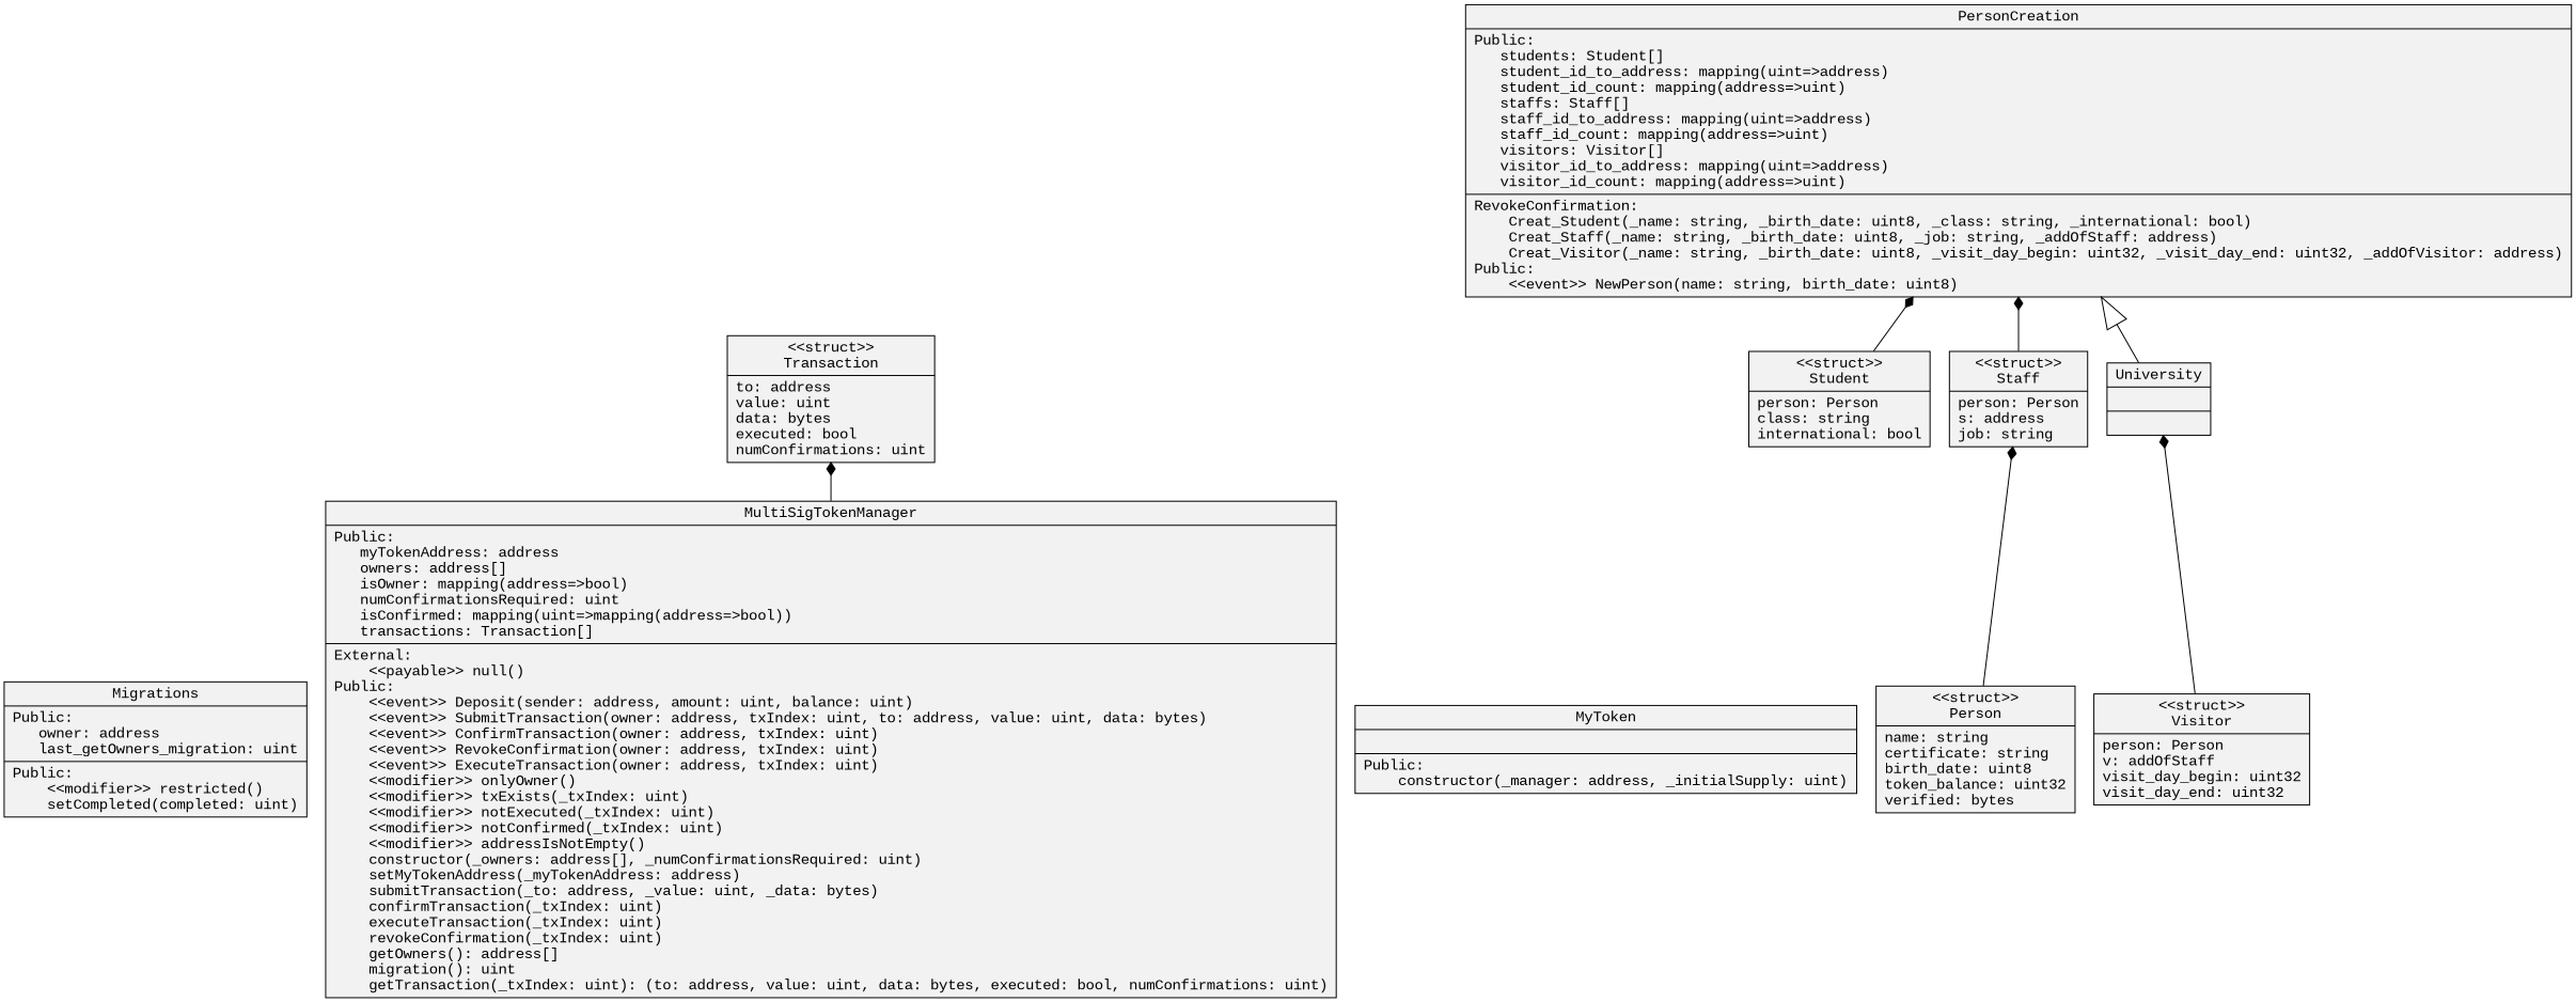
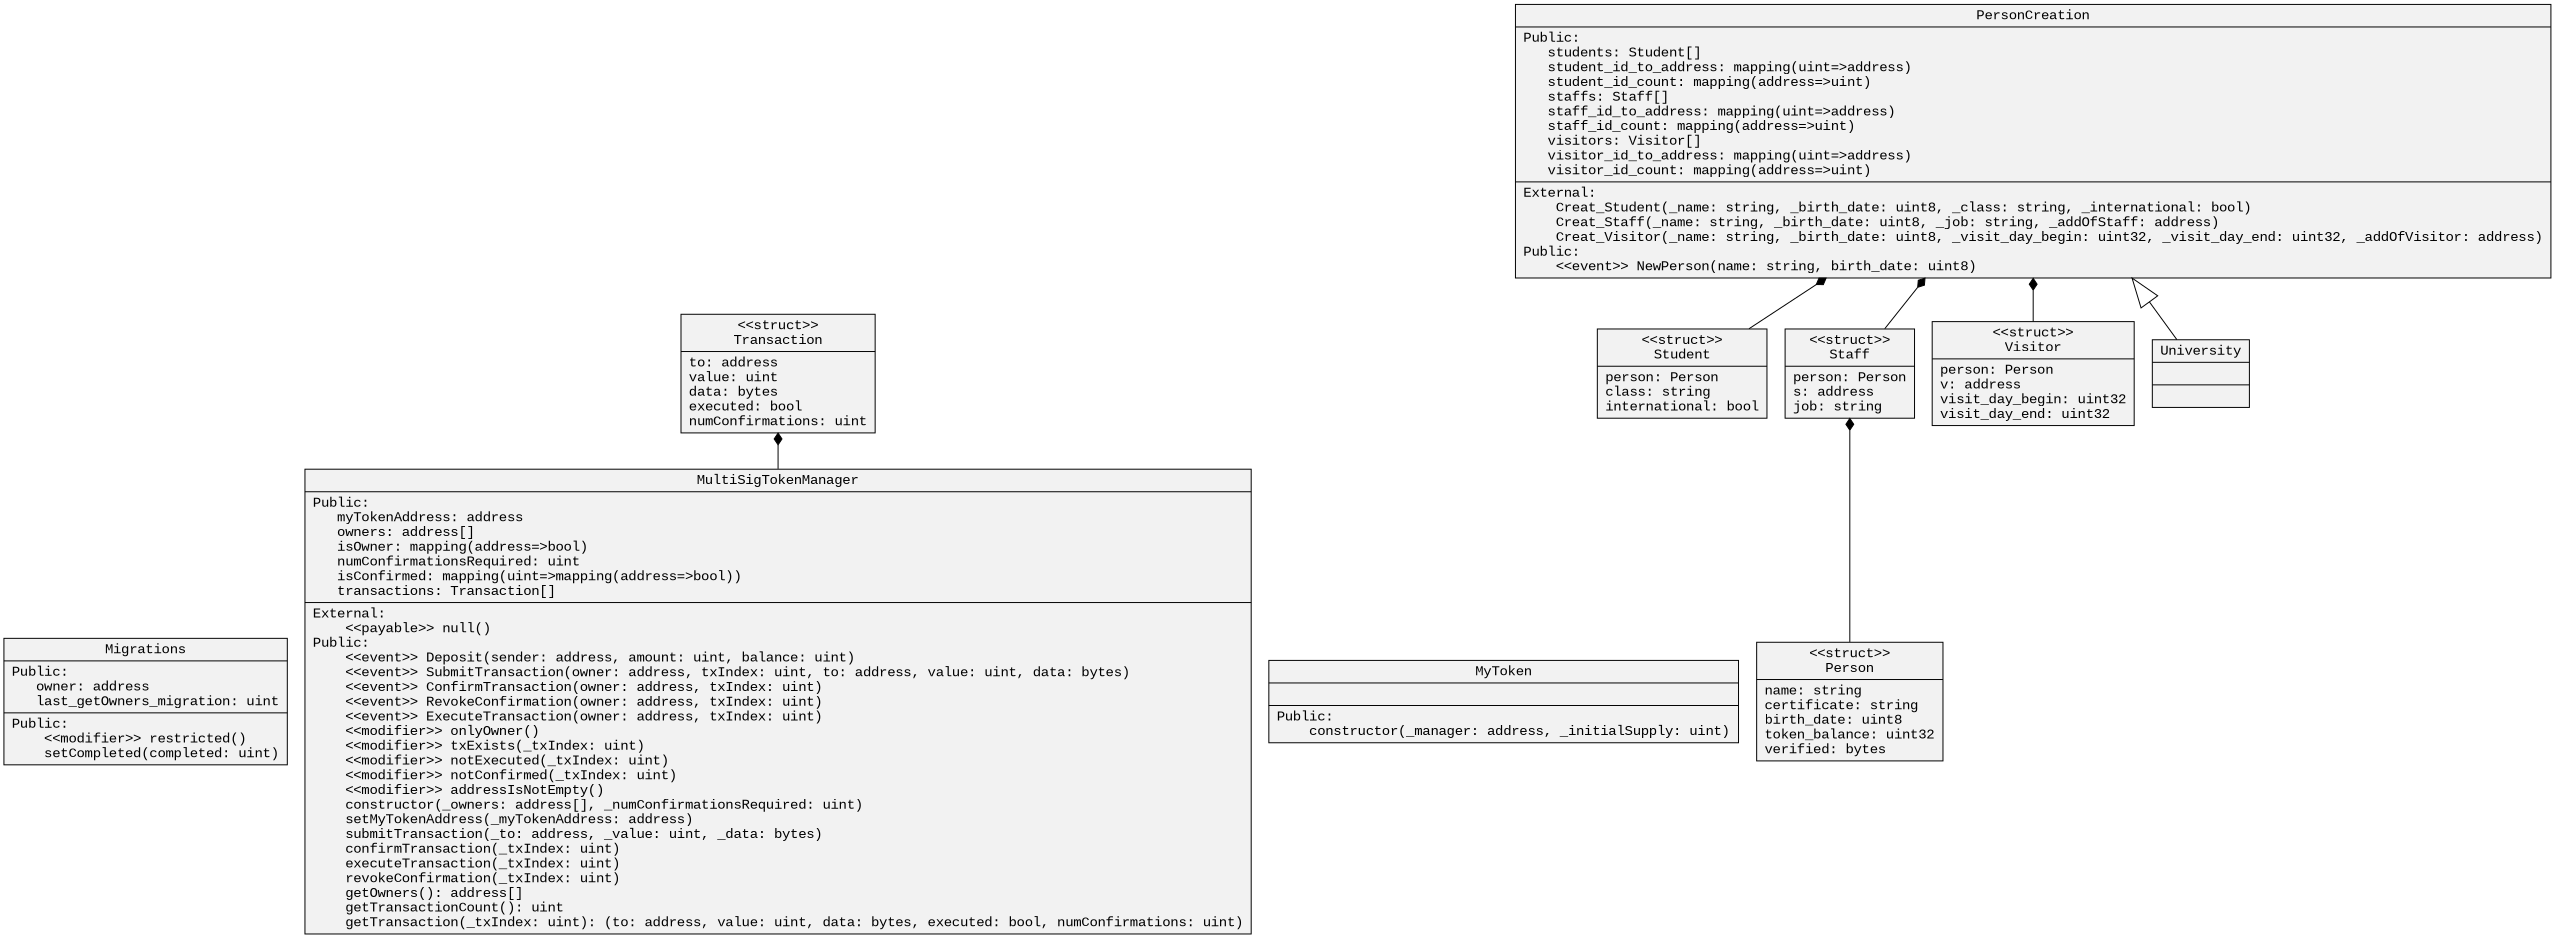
  digraph {
    arrowhead=open
    color=black
    fontname="Liberation Mono"
    rankdir=BT
    node [fillcolor=gray95 fontname="Liberation Mono" shape=record style=filled]
    edge [arrowhead=diamond fontname="Liberation Mono" weight=3]
    n1 [label="{Migrations| Public:\l\ \ \ owner: address\l\ \ \ last_getOwners_migration: uint\l| Public:\l\ \ \ \ \<\<modifier\>\> restricted()\l\ \ \ \ setCompleted(completed: uint)\l}"]
-   n2 [label="{MultiSigTokenManager| Public:\l\ \ \ myTokenAddress: address\l\ \ \ owners: address[]\l\ \ \ isOwner: mapping\(address=\>bool\)\l\ \ \ numConfirmationsRequired: uint\l\ \ \ isConfirmed: mapping\(uint=\>mapping\(address=\>bool\)\)\l\ \ \ transactions: Transaction[]\l| External:\l\ \ \ \ \<\<payable\>\> null()\lPublic:\l\ \ \ \ \<\<event\>\> Deposit(sender: address, amount: uint, balance: uint)\l\ \ \ \ \<\<event\>\> SubmitTransaction(owner: address, txIndex: uint, to: address, value: uint, data: bytes)\l\ \ \ \ \<\<event\>\> ConfirmTransaction(owner: address, txIndex: uint)\l\ \ \ \ \<\<event\>\> RevokeConfirmation(owner: address, txIndex: uint)\l\ \ \ \ \<\<event\>\> ExecuteTransaction(owner: address, txIndex: uint)\l\ \ \ \ \<\<modifier\>\> onlyOwner()\l\ \ \ \ \<\<modifier\>\> txExists(_txIndex: uint)\l\ \ \ \ \<\<modifier\>\> notExecuted(_txIndex: uint)\l\ \ \ \ \<\<modifier\>\> notConfirmed(_txIndex: uint)\l\ \ \ \ \<\<modifier\>\> addressIsNotEmpty()\l\ \ \ \ constructor(_owners: address[], _numConfirmationsRequired: uint)\l\ \ \ \ setMyTokenAddress(_myTokenAddress: address)\l\ \ \ \ submitTransaction(_to: address, _value: uint, _data: bytes)\l\ \ \ \ confirmTransaction(_txIndex: uint)\l\ \ \ \ executeTransaction(_txIndex: uint)\l\ \ \ \ revokeConfirmation(_txIndex: uint)\l\ \ \ \ getOwners(): address[]\l\ \ \ \ migration(): uint\l\ \ \ \ getTransaction(_txIndex: uint): (to: address, value: uint, data: bytes, executed: bool, numConfirmations: uint)\l}"]
+   n2 [label="{MultiSigTokenManager| Public:\l\ \ \ myTokenAddress: address\l\ \ \ owners: address[]\l\ \ \ isOwner: mapping\(address=\>bool\)\l\ \ \ numConfirmationsRequired: uint\l\ \ \ isConfirmed: mapping\(uint=\>mapping\(address=\>bool\)\)\l\ \ \ transactions: Transaction[]\l| External:\l\ \ \ \ \<\<payable\>\> null()\lPublic:\l\ \ \ \ \<\<event\>\> Deposit(sender: address, amount: uint, balance: uint)\l\ \ \ \ \<\<event\>\> SubmitTransaction(owner: address, txIndex: uint, to: address, value: uint, data: bytes)\l\ \ \ \ \<\<event\>\> ConfirmTransaction(owner: address, txIndex: uint)\l\ \ \ \ \<\<event\>\> RevokeConfirmation(owner: address, txIndex: uint)\l\ \ \ \ \<\<event\>\> ExecuteTransaction(owner: address, txIndex: uint)\l\ \ \ \ \<\<modifier\>\> onlyOwner()\l\ \ \ \ \<\<modifier\>\> txExists(_txIndex: uint)\l\ \ \ \ \<\<modifier\>\> notExecuted(_txIndex: uint)\l\ \ \ \ \<\<modifier\>\> notConfirmed(_txIndex: uint)\l\ \ \ \ \<\<modifier\>\> addressIsNotEmpty()\l\ \ \ \ constructor(_owners: address[], _numConfirmationsRequired: uint)\l\ \ \ \ setMyTokenAddress(_myTokenAddress: address)\l\ \ \ \ submitTransaction(_to: address, _value: uint, _data: bytes)\l\ \ \ \ confirmTransaction(_txIndex: uint)\l\ \ \ \ executeTransaction(_txIndex: uint)\l\ \ \ \ revokeConfirmation(_txIndex: uint)\l\ \ \ \ getOwners(): address[]\l\ \ \ \ getTransactionCount(): uint\l\ \ \ \ getTransaction(_txIndex: uint): (to: address, value: uint, data: bytes, executed: bool, numConfirmations: uint)\l}"]
    n3 [label="{\<\<struct\>\>\nTransaction|to: address\lvalue: uint\ldata: bytes\lexecuted: bool\lnumConfirmations: uint\l}"]
    n4 [label="{MyToken| | Public:\l\ \ \ \ constructor(_manager: address, _initialSupply: uint)\l}"]
-   n5 [label="{PersonCreation| Public:\l\ \ \ students: Student[]\l\ \ \ student_id_to_address: mapping\(uint=\>address\)\l\ \ \ student_id_count: mapping\(address=\>uint\)\l\ \ \ staffs: Staff[]\l\ \ \ staff_id_to_address: mapping\(uint=\>address\)\l\ \ \ staff_id_count: mapping\(address=\>uint\)\l\ \ \ visitors: Visitor[]\l\ \ \ visitor_id_to_address: mapping\(uint=\>address\)\l\ \ \ visitor_id_count: mapping\(address=\>uint\)\l| RevokeConfirmation:\l\ \ \ \ Creat_Student(_name: string, _birth_date: uint8, _class: string, _international: bool)\l\ \ \ \ Creat_Staff(_name: string, _birth_date: uint8, _job: string, _addOfStaff: address)\l\ \ \ \ Creat_Visitor(_name: string, _birth_date: uint8, _visit_day_begin: uint32, _visit_day_end: uint32, _addOfVisitor: address)\lPublic:\l\ \ \ \ \<\<event\>\> NewPerson(name: string, birth_date: uint8)\l}"]
+   n5 [label="{PersonCreation| Public:\l\ \ \ students: Student[]\l\ \ \ student_id_to_address: mapping\(uint=\>address\)\l\ \ \ student_id_count: mapping\(address=\>uint\)\l\ \ \ staffs: Staff[]\l\ \ \ staff_id_to_address: mapping\(uint=\>address\)\l\ \ \ staff_id_count: mapping\(address=\>uint\)\l\ \ \ visitors: Visitor[]\l\ \ \ visitor_id_to_address: mapping\(uint=\>address\)\l\ \ \ visitor_id_count: mapping\(address=\>uint\)\l| External:\l\ \ \ \ Creat_Student(_name: string, _birth_date: uint8, _class: string, _international: bool)\l\ \ \ \ Creat_Staff(_name: string, _birth_date: uint8, _job: string, _addOfStaff: address)\l\ \ \ \ Creat_Visitor(_name: string, _birth_date: uint8, _visit_day_begin: uint32, _visit_day_end: uint32, _addOfVisitor: address)\lPublic:\l\ \ \ \ \<\<event\>\> NewPerson(name: string, birth_date: uint8)\l}"]
    n6 [label="{\<\<struct\>\>\nPerson|name: string\lcertificate: string\lbirth_date: uint8\ltoken_balance: uint32\lverified: bytes\l}"]
    n7 [label="{\<\<struct\>\>\nStudent|person: Person\lclass: string\linternational: bool\l}"]
    n8 [label="{\<\<struct\>\>\nStaff|person: Person\ls: address\ljob: string\l}"]
-   n9 [label="{\<\<struct\>\>\nVisitor|person: Person\lv: addOfStaff\lvisit_day_begin: uint32\lvisit_day_end: uint32\l}"]
+   n9 [label="{\<\<struct\>\>\nVisitor|person: Person\lv: address\lvisit_day_begin: uint32\lvisit_day_end: uint32\l}"]
    n10 [label="{University| | }"]
    subgraph sub_1 {
      label=contracts
      n1
      n2
      n3
      n4
      n5
      n6
      n7
      n8
      n9
      n10
    }
    n2 -> n3
    n6 -> n8
    n7 -> n5
    n8 -> n5
-   n9 -> n10
+   n9 -> n5
    n10 -> n5 [arrowhead=empty arrowsize=3 weight=4]
  }
